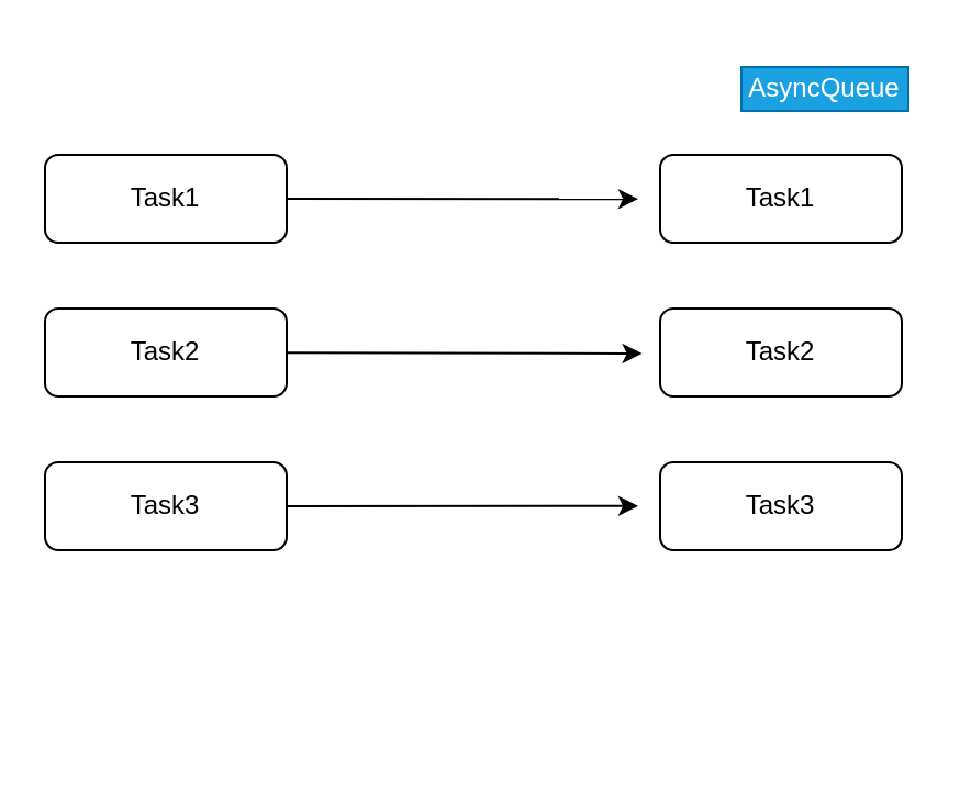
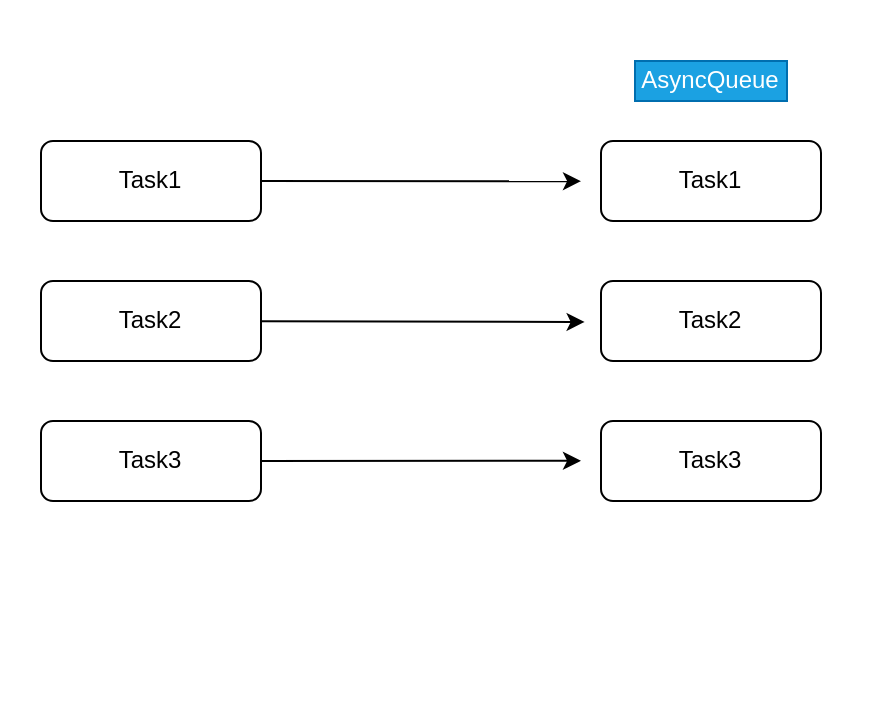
  <mxCell id="0" />
  <mxCell id="1" parent="0" />
  <mxCell id="2" value="" style="whiteSpace=wrap;html=1;strokeColor=#FFFFFF;" vertex="1" parent="1"><mxGeometry x="290" y="20" width="130" height="320" as="geometry" /></mxCell>
  <mxCell id="3" value="Task2" style="rounded=1;whiteSpace=wrap;html=1;" vertex="1" parent="1"><mxGeometry x="300" y="140" width="110" height="40" as="geometry" /></mxCell>
  <mxCell id="4" value="Task1" style="rounded=1;whiteSpace=wrap;html=1;" vertex="1" parent="1"><mxGeometry x="300" y="70" width="110" height="40" as="geometry" /></mxCell>
  <mxCell id="5" value="Task3" style="rounded=1;whiteSpace=wrap;html=1;" vertex="1" parent="1"><mxGeometry x="300" y="210" width="110" height="40" as="geometry" /></mxCell>
- <mxCell id="6" value="AsyncQueue" style="text;html=1;strokeColor=#006EAF;fillColor=#1ba1e2;align=center;verticalAlign=middle;whiteSpace=wrap;rounded=0;fontColor=#ffffff;" vertex="1" parent="1"><mxGeometry x="337" y="30" width="76" height="20" as="geometry" /></mxCell>
+ <mxCell id="6" value="AsyncQueue" style="text;html=1;strokeColor=#006EAF;fillColor=#1ba1e2;align=center;verticalAlign=middle;whiteSpace=wrap;rounded=0;fontColor=#ffffff;" vertex="1" parent="1"><mxGeometry x="317" y="30" width="76" height="20" as="geometry" /></mxCell>
  <mxCell id="7" style="edgeStyle=none;html=1;entryX=0;entryY=0.219;entryDx=0;entryDy=0;entryPerimeter=0;" edge="1" parent="1" source="8" target="2"><mxGeometry relative="1" as="geometry" /></mxCell>
  <mxCell id="8" value="Task1" style="rounded=1;whiteSpace=wrap;html=1;" vertex="1" parent="1"><mxGeometry x="20" y="70" width="110" height="40" as="geometry" /></mxCell>
  <mxCell id="9" style="edgeStyle=none;html=1;entryX=0.014;entryY=0.439;entryDx=0;entryDy=0;entryPerimeter=0;" edge="1" parent="1" source="10" target="2"><mxGeometry relative="1" as="geometry" /></mxCell>
  <mxCell id="10" value="Task2" style="rounded=1;whiteSpace=wrap;html=1;" vertex="1" parent="1"><mxGeometry x="20" y="140" width="110" height="40" as="geometry" /></mxCell>
  <mxCell id="11" style="edgeStyle=none;html=1;entryX=0;entryY=0.656;entryDx=0;entryDy=0;entryPerimeter=0;" edge="1" parent="1" source="12" target="2"><mxGeometry relative="1" as="geometry" /></mxCell>
  <mxCell id="12" value="Task3" style="rounded=1;whiteSpace=wrap;html=1;" vertex="1" parent="1"><mxGeometry x="20" y="210" width="110" height="40" as="geometry" /></mxCell>
